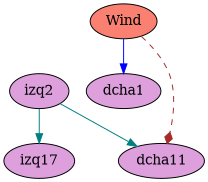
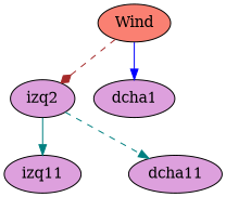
  digraph {
    node [fillcolor=plum style=filled]
    edge [arrowhead=normal color=teal style=dashed]
    Wind [fillcolor=salmon]
    n2 [label=izq2]
    dcha1
-   izq11 [label=izq17]
+   izq11
    dcha11
-   Wind -> dcha11 [arrowhead=diamond color=brown]
+   Wind -> n2 [arrowhead=diamond color=brown]
    Wind -> dcha1 [color=blue style=solid]
    n2 -> izq11 [style=solid]
-   n2 -> dcha11 [style=solid]
+   n2 -> dcha11
  }
